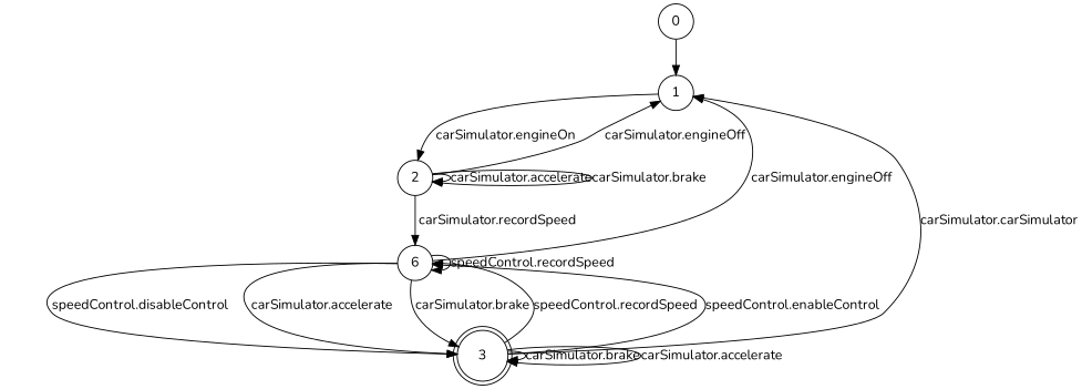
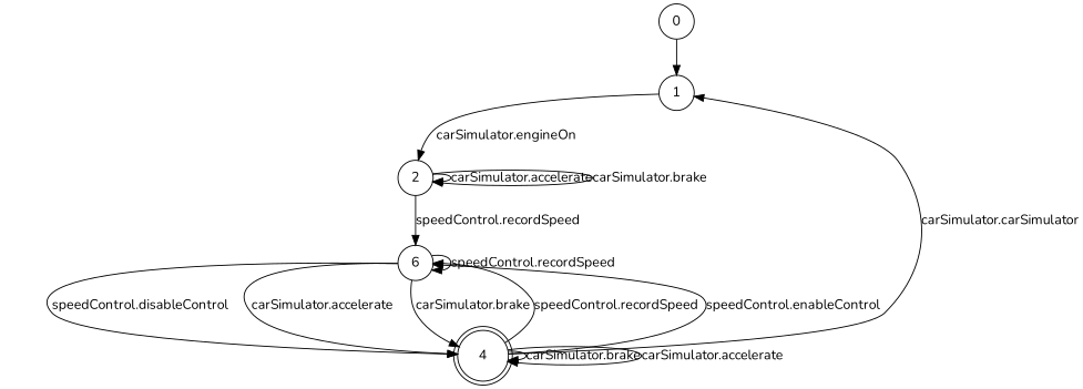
  digraph {
    fontname=Nunito
    node [fontname=Nunito shape=circle]
    edge [fontname=Nunito]
    0
    1
    2
    n4 [label=6]
-   3 [shape=doublecircle]
+   3 [shape=doublecircle label=4]
    0 -> 1
    1 -> 2 [label="carSimulator.engineOn"]
-   2 -> 1 [label="carSimulator.engineOff"]
    2 -> 2 [label="carSimulator.accelerate"]
    2 -> 2 [label="carSimulator.brake"]
-   2 -> n4 [label="carSimulator.recordSpeed"]
-   n4 -> 1 [label="carSimulator.engineOff"]
+   2 -> n4 [label="speedControl.recordSpeed"]
    n4 -> n4 [label="speedControl.recordSpeed"]
    n4 -> 3 [label="speedControl.disableControl"]
    n4 -> 3 [label="carSimulator.accelerate"]
    n4 -> 3 [label="carSimulator.brake"]
    3 -> 1 [label="carSimulator.carSimulator"]
    3 -> n4 [label="speedControl.recordSpeed"]
    3 -> n4 [label="speedControl.enableControl"]
    3 -> 3 [label="carSimulator.brake"]
    3 -> 3 [label="carSimulator.accelerate"]
  }
